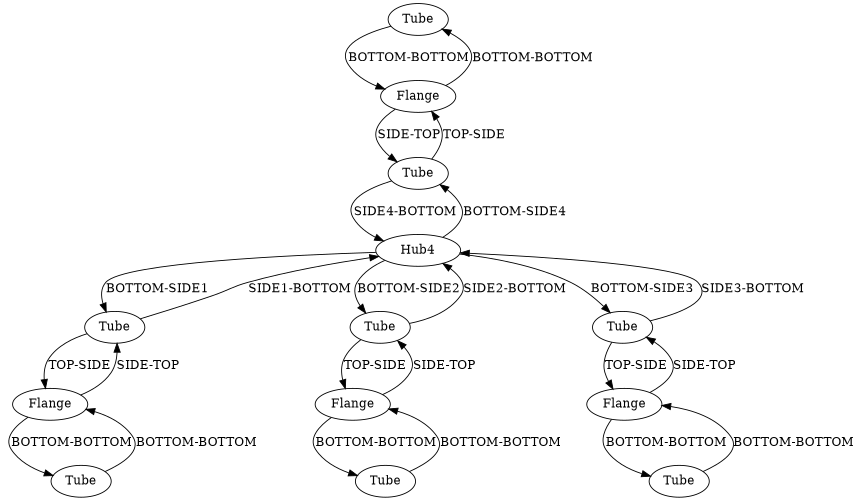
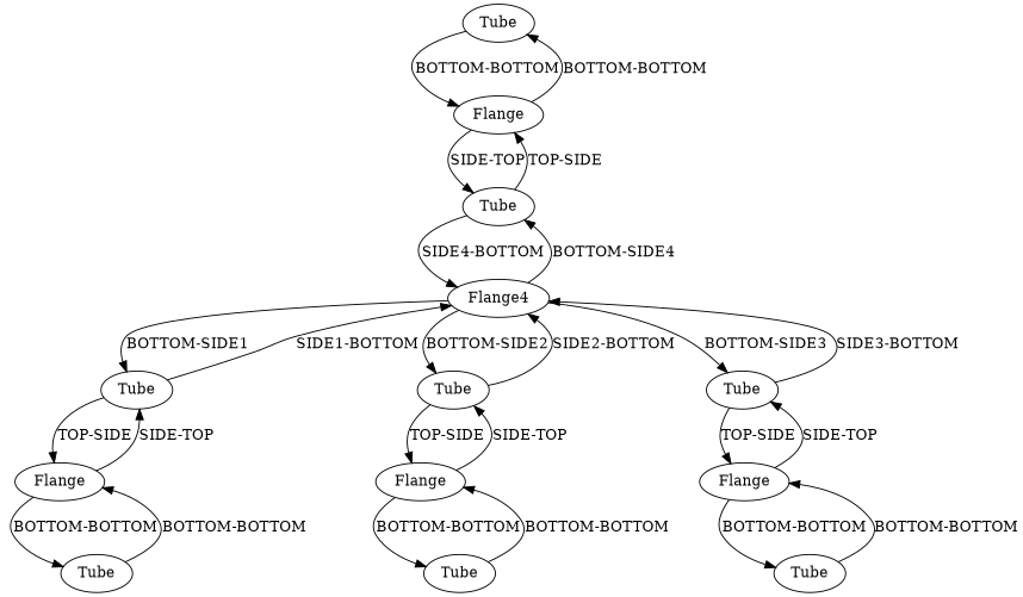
  digraph {
    n1 [instance=Tube_instance_1 label=Tube]
    n2 [instance=Flange_instance_2 label=Flange]
    n3 [instance=Tube_instance_2 label=Tube]
-   n4 [instance=Hub4_instance_1 label=Hub4]
+   n4 [instance=Hub4_instance_1 label=Flange4]
    n5 [instance=Flange_instance_4 label=Flange]
    n6 [instance=Tube_instance_3 label=Tube]
    n7 [instance=Flange_instance_3 label=Flange]
    n8 [instance=Tube_instance_4 label=Tube]
    n9 [instance=Flange_instance_1 label=Flange]
    n10 [instance=Tube_instance_5 label=Tube]
    n11 [instance=Tube_instance_6 label=Tube]
    n12 [instance=Tube_instance_7 label=Tube]
    n13 [instance=Tube_instance_8 label=Tube]
    n1 -> n2 [label="BOTTOM-BOTTOM"]
    n2 -> n1 [label="BOTTOM-BOTTOM"]
    n2 -> n12 [label="SIDE-TOP"]
    n3 -> n4 [label="SIDE1-BOTTOM"]
    n3 -> n5 [label="TOP-SIDE"]
    n4 -> n3 [label="BOTTOM-SIDE1"]
    n4 -> n11 [label="BOTTOM-SIDE2"]
    n4 -> n12 [label="BOTTOM-SIDE4"]
    n4 -> n13 [label="BOTTOM-SIDE3"]
    n5 -> n3 [label="SIDE-TOP"]
    n5 -> n8 [label="BOTTOM-BOTTOM"]
    n6 -> n7 [label="BOTTOM-BOTTOM"]
    n7 -> n6 [label="BOTTOM-BOTTOM"]
    n7 -> n13 [label="SIDE-TOP"]
    n8 -> n5 [label="BOTTOM-BOTTOM"]
    n9 -> n10 [label="BOTTOM-BOTTOM"]
    n9 -> n11 [label="SIDE-TOP"]
    n10 -> n9 [label="BOTTOM-BOTTOM"]
    n11 -> n4 [label="SIDE2-BOTTOM"]
    n11 -> n9 [label="TOP-SIDE"]
    n12 -> n2 [label="TOP-SIDE"]
    n12 -> n4 [label="SIDE4-BOTTOM"]
    n13 -> n4 [label="SIDE3-BOTTOM"]
    n13 -> n7 [label="TOP-SIDE"]
  }
